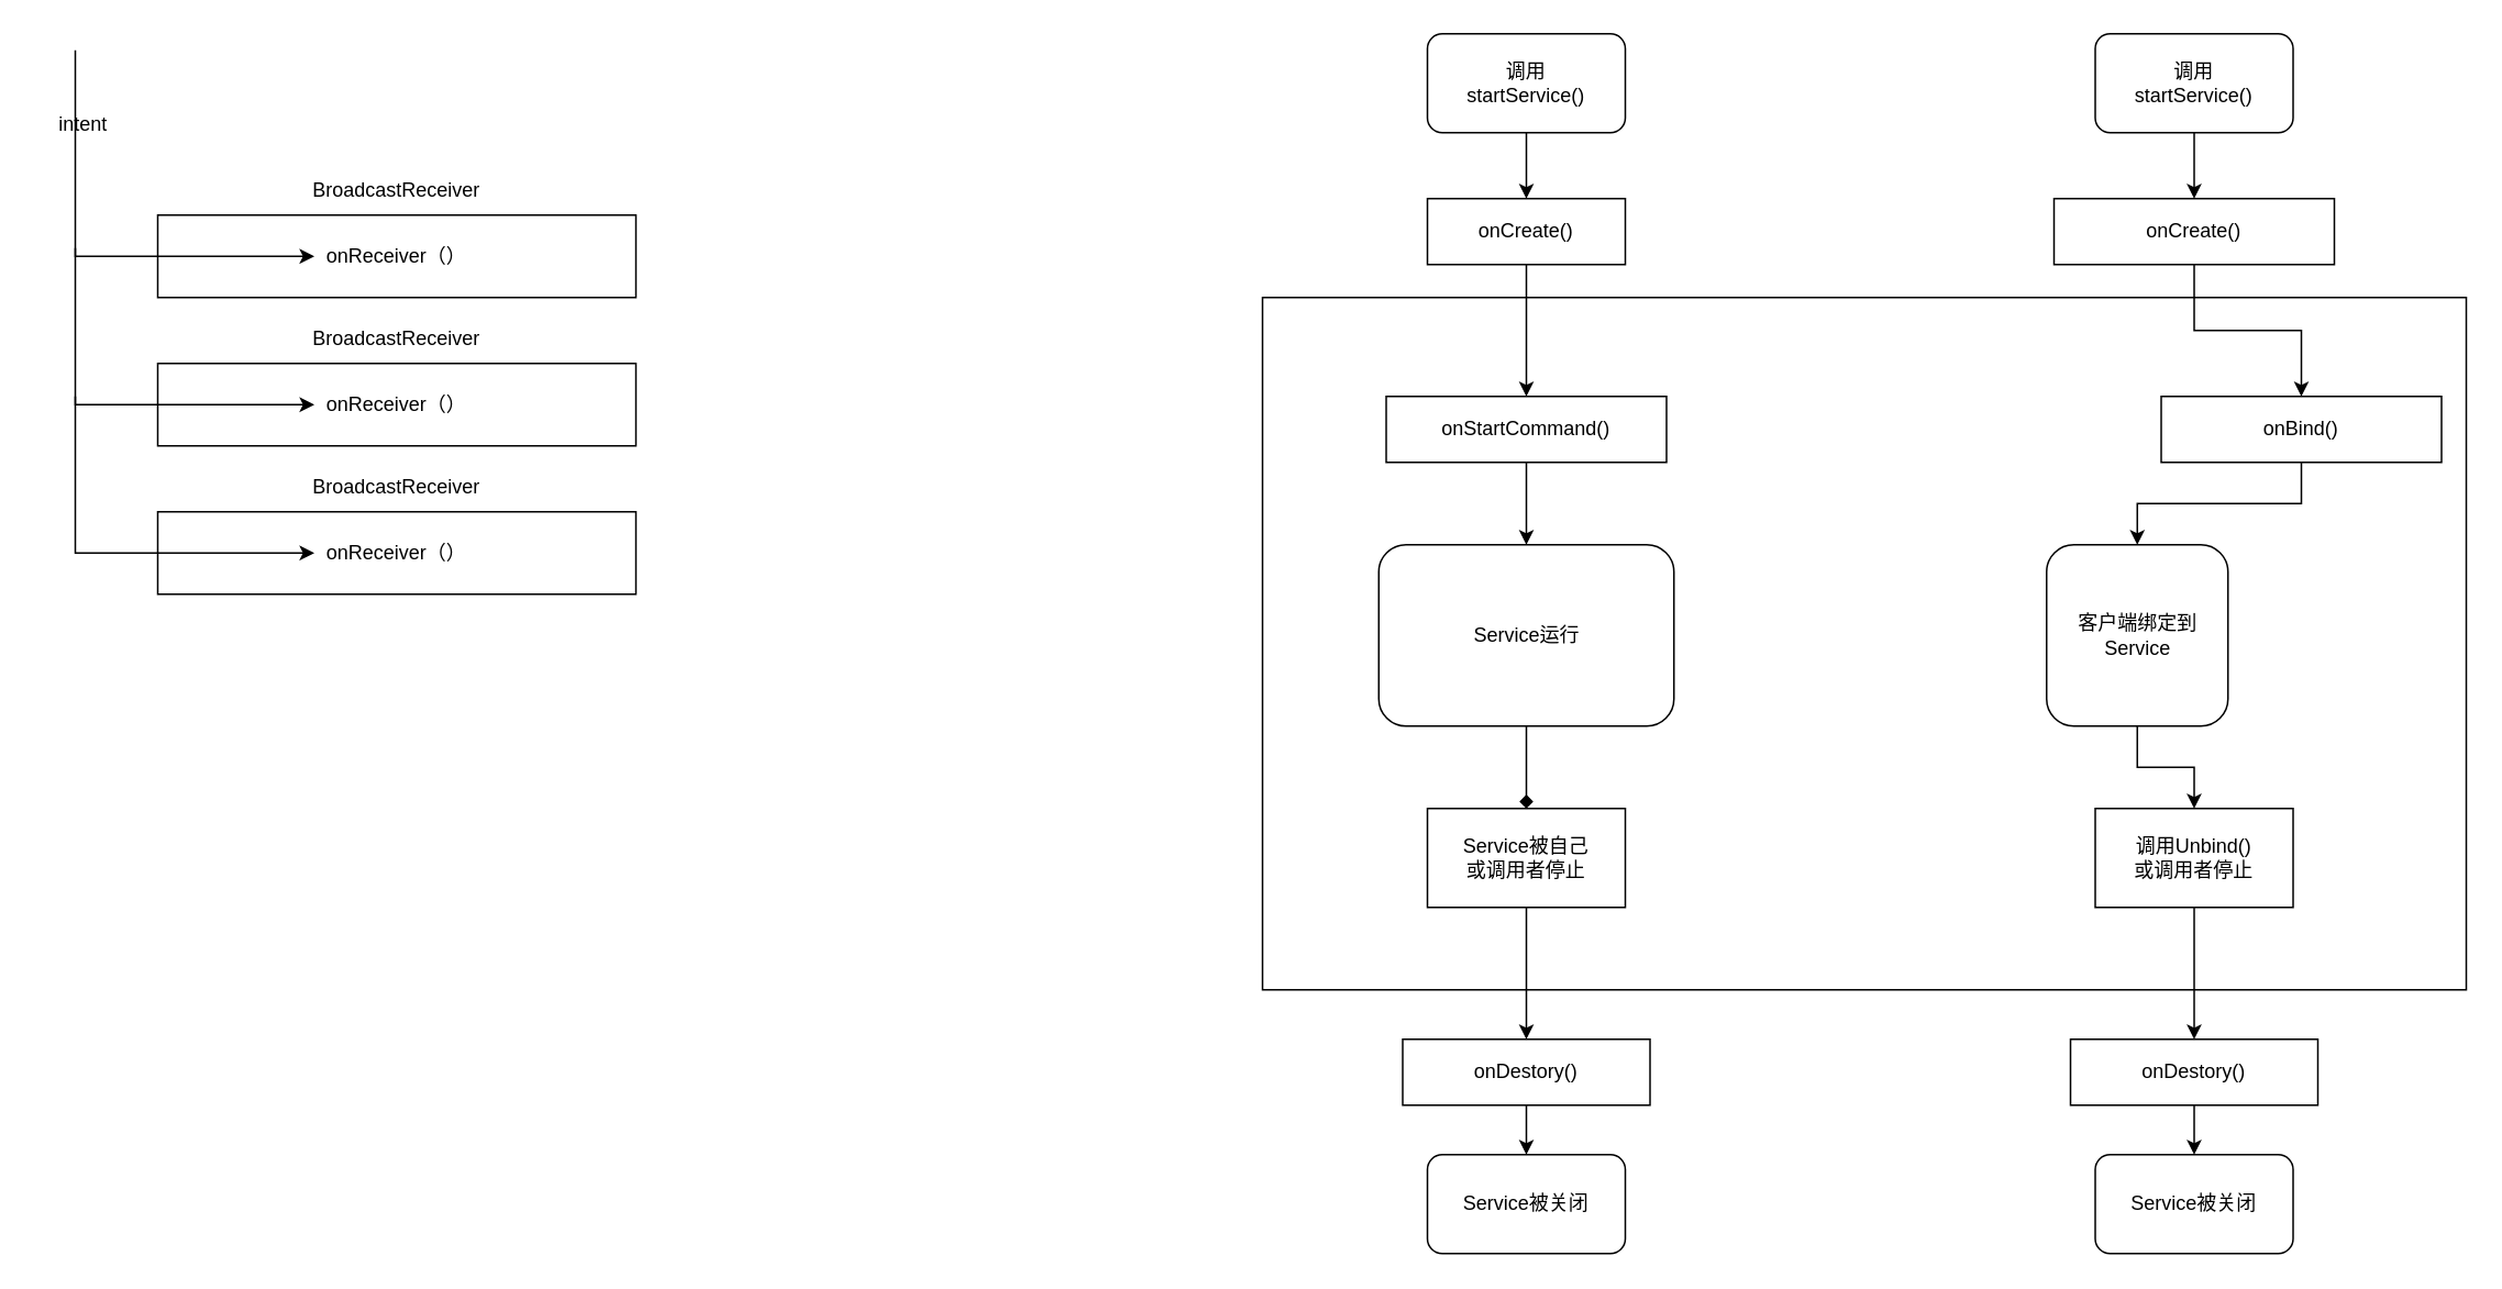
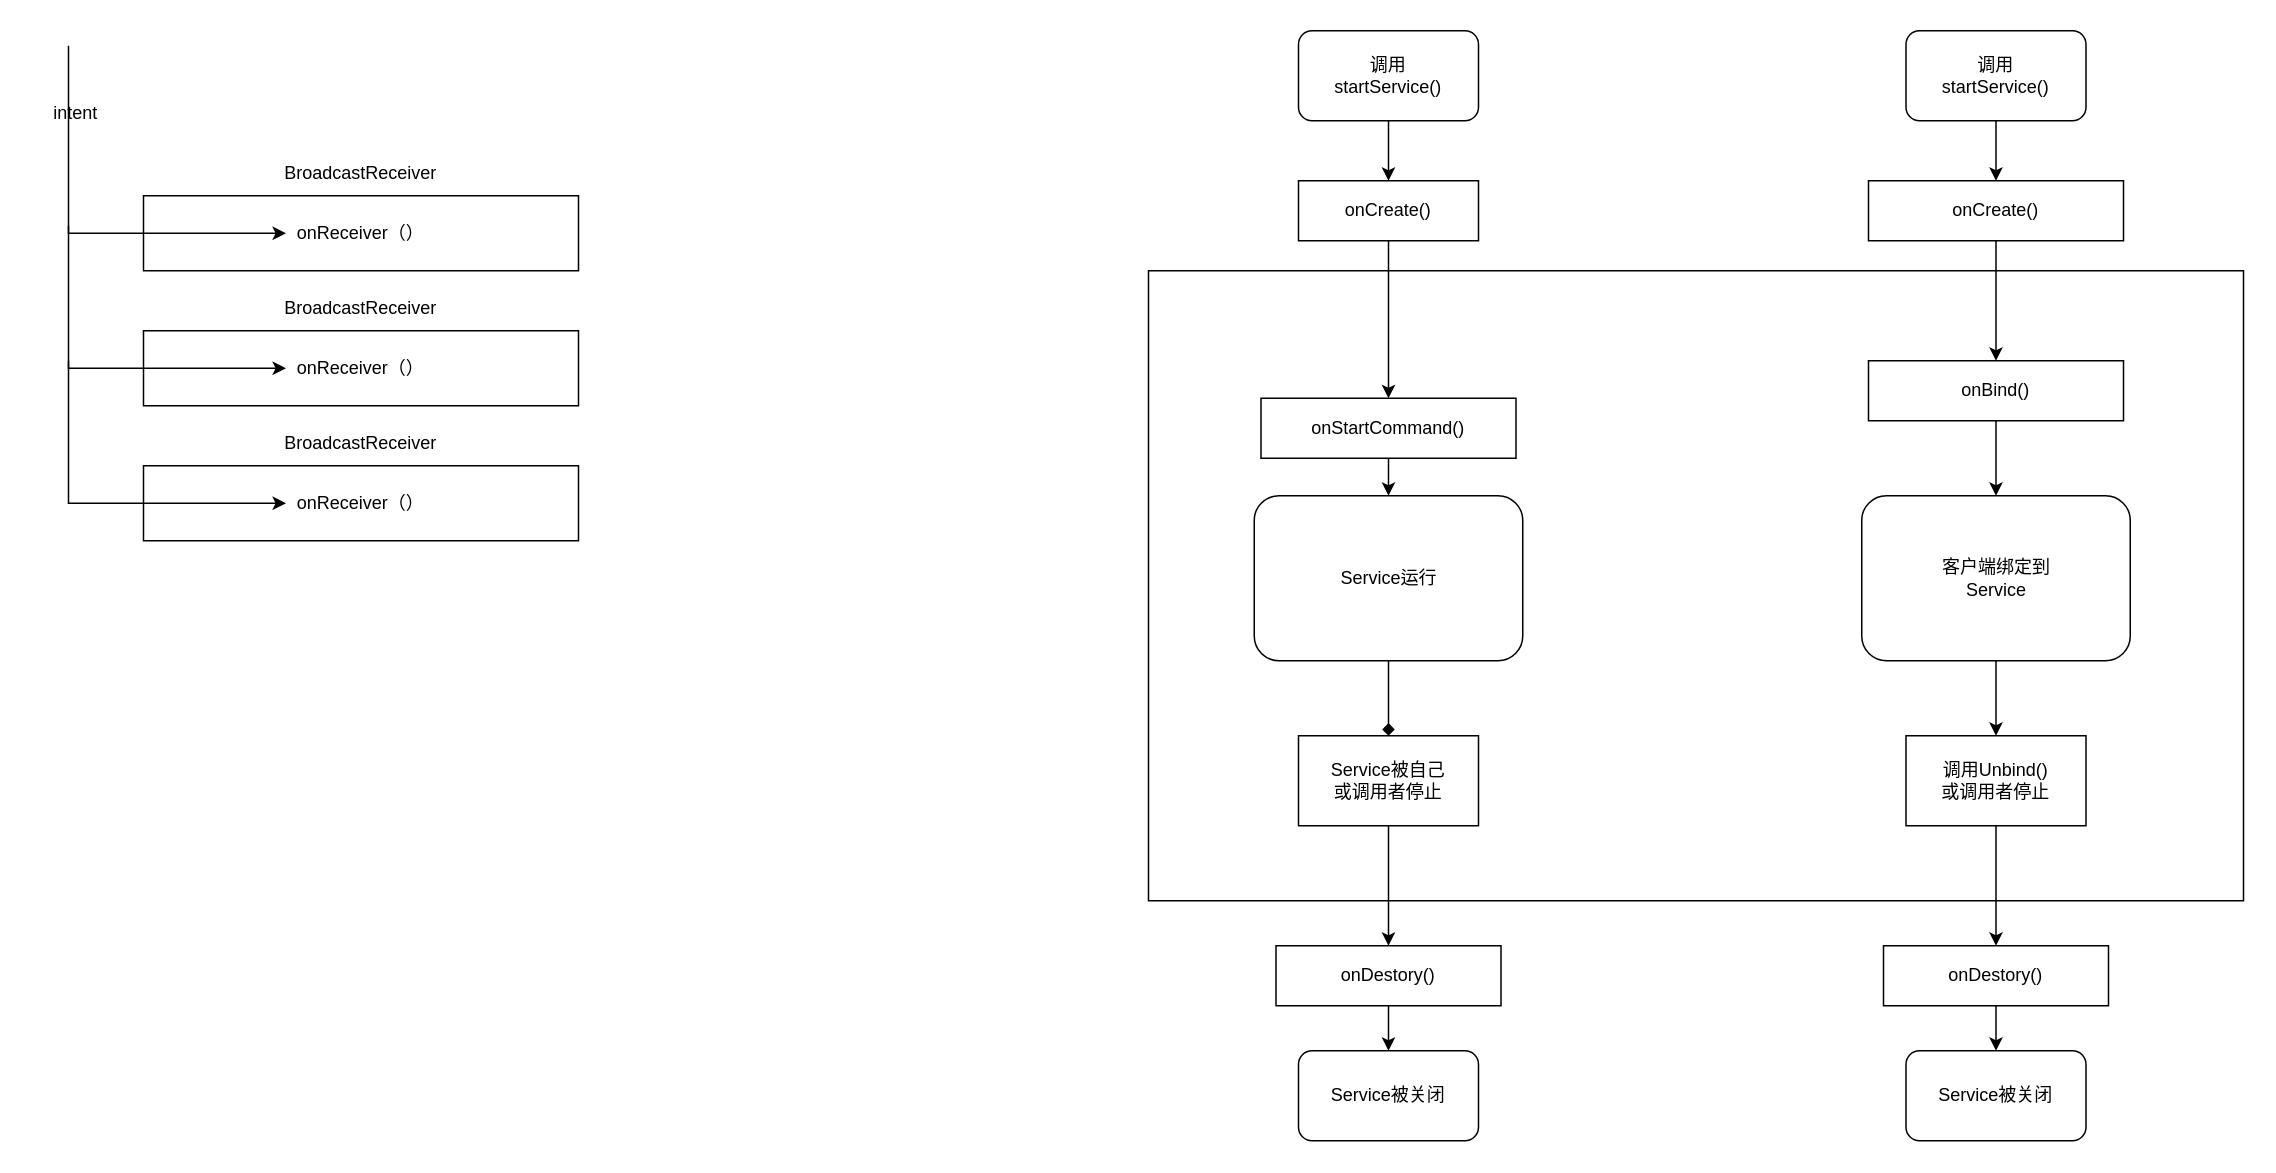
  <mxCell id="0" />
  <mxCell id="1" parent="0" />
  <mxCell id="2" value="" style="rounded=0;whiteSpace=wrap;html=1;" parent="1" vertex="1"><mxGeometry x="95" y="130" width="290" height="50" as="geometry" /></mxCell>
  <mxCell id="3" value="BroadcastReceiver" style="text;html=1;align=center;verticalAlign=middle;whiteSpace=wrap;rounded=0;" parent="1" vertex="1"><mxGeometry x="210" y="100" width="60" height="30" as="geometry" /></mxCell>
  <mxCell id="4" value="onReceiver（）" style="text;html=1;align=center;verticalAlign=middle;whiteSpace=wrap;rounded=0;" parent="1" vertex="1"><mxGeometry x="190" y="140" width="100" height="30" as="geometry" /></mxCell>
  <mxCell id="5" value="" style="endArrow=classic;html=1;rounded=0;entryX=0;entryY=0.5;entryDx=0;entryDy=0;" parent="1" target="4" edge="1"><mxGeometry width="50" height="50" relative="1" as="geometry"><mxPoint x="45" y="30" as="sourcePoint" /><mxPoint x="165" y="350" as="targetPoint" /><Array as="points"><mxPoint x="45" y="155" /></Array></mxGeometry></mxCell>
  <mxCell id="6" value="" style="rounded=0;whiteSpace=wrap;html=1;" parent="1" vertex="1"><mxGeometry x="95" y="220" width="290" height="50" as="geometry" /></mxCell>
  <mxCell id="7" value="BroadcastReceiver" style="text;html=1;align=center;verticalAlign=middle;whiteSpace=wrap;rounded=0;" parent="1" vertex="1"><mxGeometry x="210" y="190" width="60" height="30" as="geometry" /></mxCell>
  <mxCell id="8" value="onReceiver（）" style="text;html=1;align=center;verticalAlign=middle;whiteSpace=wrap;rounded=0;" parent="1" vertex="1"><mxGeometry x="190" y="230" width="100" height="30" as="geometry" /></mxCell>
  <mxCell id="9" value="" style="rounded=0;whiteSpace=wrap;html=1;" parent="1" vertex="1"><mxGeometry x="95" y="310" width="290" height="50" as="geometry" /></mxCell>
  <mxCell id="10" value="BroadcastReceiver" style="text;html=1;align=center;verticalAlign=middle;whiteSpace=wrap;rounded=0;" parent="1" vertex="1"><mxGeometry x="210" y="280" width="60" height="30" as="geometry" /></mxCell>
  <mxCell id="11" value="onReceiver（）" style="text;html=1;align=center;verticalAlign=middle;whiteSpace=wrap;rounded=0;" parent="1" vertex="1"><mxGeometry x="190" y="320" width="100" height="30" as="geometry" /></mxCell>
  <mxCell id="12" value="" style="endArrow=classic;html=1;rounded=0;entryX=0;entryY=0.5;entryDx=0;entryDy=0;" parent="1" target="8" edge="1"><mxGeometry width="50" height="50" relative="1" as="geometry"><mxPoint x="45" y="150" as="sourcePoint" /><mxPoint x="165" y="350" as="targetPoint" /><Array as="points"><mxPoint x="45" y="245" /></Array></mxGeometry></mxCell>
  <mxCell id="13" value="" style="endArrow=classic;html=1;rounded=0;" parent="1" target="11" edge="1"><mxGeometry width="50" height="50" relative="1" as="geometry"><mxPoint x="45" y="240" as="sourcePoint" /><mxPoint x="105" y="280" as="targetPoint" /><Array as="points"><mxPoint x="45" y="335" /></Array></mxGeometry></mxCell>
  <mxCell id="14" value="intent" style="text;html=1;align=center;verticalAlign=middle;whiteSpace=wrap;rounded=0;" parent="1" vertex="1"><mxGeometry x="20" y="60" width="60" height="30" as="geometry" /></mxCell>
  <mxCell id="15" value="" style="rounded=0;whiteSpace=wrap;html=1;" vertex="1" parent="1"><mxGeometry x="765" y="180" width="730" height="420" as="geometry" /></mxCell>
  <mxCell id="16" style="edgeStyle=orthogonalEdgeStyle;rounded=0;orthogonalLoop=1;jettySize=auto;html=1;exitX=0.5;exitY=1;exitDx=0;exitDy=0;" edge="1" parent="1" source="17" target="21"><mxGeometry relative="1" as="geometry" /></mxCell>
  <mxCell id="17" value="调用&lt;div&gt;startService()&lt;/div&gt;" style="rounded=1;whiteSpace=wrap;html=1;" vertex="1" parent="1"><mxGeometry x="865" y="20" width="120" height="60" as="geometry" /></mxCell>
  <mxCell id="18" style="edgeStyle=orthogonalEdgeStyle;rounded=0;orthogonalLoop=1;jettySize=auto;html=1;exitX=0.5;exitY=1;exitDx=0;exitDy=0;entryX=0.5;entryY=0;entryDx=0;entryDy=0;" edge="1" parent="1" source="19" target="23"><mxGeometry relative="1" as="geometry" /></mxCell>
  <mxCell id="19" value="调用&lt;div&gt;startService()&lt;/div&gt;" style="rounded=1;whiteSpace=wrap;html=1;" vertex="1" parent="1"><mxGeometry x="1270" y="20" width="120" height="60" as="geometry" /></mxCell>
  <mxCell id="20" style="edgeStyle=orthogonalEdgeStyle;rounded=0;orthogonalLoop=1;jettySize=auto;html=1;exitX=0.5;exitY=1;exitDx=0;exitDy=0;entryX=0.5;entryY=0;entryDx=0;entryDy=0;" edge="1" parent="1" source="21" target="25"><mxGeometry relative="1" as="geometry" /></mxCell>
  <mxCell id="21" value="onCreate()" style="rounded=0;whiteSpace=wrap;html=1;" vertex="1" parent="1"><mxGeometry x="865" y="120" width="120" height="40" as="geometry" /></mxCell>
  <mxCell id="22" style="edgeStyle=orthogonalEdgeStyle;rounded=0;orthogonalLoop=1;jettySize=auto;html=1;exitX=0.5;exitY=1;exitDx=0;exitDy=0;entryX=0.5;entryY=0;entryDx=0;entryDy=0;" edge="1" parent="1" source="23" target="31"><mxGeometry relative="1" as="geometry" /></mxCell>
  <mxCell id="23" value="onCreate()" style="rounded=0;whiteSpace=wrap;html=1;" vertex="1" parent="1"><mxGeometry x="1245" y="120" width="170" height="40" as="geometry" /></mxCell>
  <mxCell id="24" style="edgeStyle=orthogonalEdgeStyle;rounded=0;orthogonalLoop=1;jettySize=auto;html=1;exitX=0.5;exitY=1;exitDx=0;exitDy=0;entryX=0.5;entryY=0;entryDx=0;entryDy=0;" edge="1" parent="1" source="25" target="27"><mxGeometry relative="1" as="geometry" /></mxCell>
- <mxCell id="25" value="onStartCommand()" style="rounded=0;whiteSpace=wrap;html=1;" vertex="1" parent="1"><mxGeometry x="840" y="240" width="170" height="40" as="geometry" /></mxCell>
+ <mxCell id="25" value="onStartCommand()" style="rounded=0;whiteSpace=wrap;html=1;" vertex="1" parent="1"><mxGeometry x="840" y="265" width="170" height="40" as="geometry" /></mxCell>
  <mxCell id="26" style="edgeStyle=orthogonalEdgeStyle;rounded=0;orthogonalLoop=1;jettySize=auto;html=1;exitX=0.5;exitY=1;exitDx=0;exitDy=0;entryX=0.5;entryY=0;entryDx=0;entryDy=0;endArrow=diamond;" edge="1" parent="1" source="27" target="29"><mxGeometry relative="1" as="geometry" /></mxCell>
  <mxCell id="27" value="Service运行" style="rounded=1;whiteSpace=wrap;html=1;" vertex="1" parent="1"><mxGeometry x="835.5" y="330" width="179" height="110" as="geometry" /></mxCell>
  <mxCell id="28" style="edgeStyle=orthogonalEdgeStyle;rounded=0;orthogonalLoop=1;jettySize=auto;html=1;exitX=0.5;exitY=1;exitDx=0;exitDy=0;entryX=0.5;entryY=0;entryDx=0;entryDy=0;" edge="1" parent="1" source="29" target="37"><mxGeometry relative="1" as="geometry" /></mxCell>
  <mxCell id="29" value="Service被自己&lt;div&gt;或调用者停止&lt;/div&gt;" style="rounded=0;whiteSpace=wrap;html=1;" vertex="1" parent="1"><mxGeometry x="865" y="490" width="120" height="60" as="geometry" /></mxCell>
  <mxCell id="30" style="edgeStyle=orthogonalEdgeStyle;rounded=0;orthogonalLoop=1;jettySize=auto;html=1;exitX=0.5;exitY=1;exitDx=0;exitDy=0;" edge="1" parent="1" source="31" target="33"><mxGeometry relative="1" as="geometry" /></mxCell>
- <mxCell id="31" value="onBind()" style="rounded=0;whiteSpace=wrap;html=1;" vertex="1" parent="1"><mxGeometry x="1310" y="240" width="170" height="40" as="geometry" /></mxCell>
+ <mxCell id="31" value="onBind()" style="rounded=0;whiteSpace=wrap;html=1;" vertex="1" parent="1"><mxGeometry x="1245" y="240" width="170" height="40" as="geometry" /></mxCell>
  <mxCell id="32" style="edgeStyle=orthogonalEdgeStyle;rounded=0;orthogonalLoop=1;jettySize=auto;html=1;exitX=0.5;exitY=1;exitDx=0;exitDy=0;entryX=0.5;entryY=0;entryDx=0;entryDy=0;" edge="1" parent="1" source="33" target="35"><mxGeometry relative="1" as="geometry" /></mxCell>
- <mxCell id="33" value="客户端绑定到&lt;div&gt;Service&lt;/div&gt;" style="rounded=1;whiteSpace=wrap;html=1;" vertex="1" parent="1"><mxGeometry x="1240.5" y="330" width="110" height="110" as="geometry" /></mxCell>
+ <mxCell id="33" value="客户端绑定到&lt;div&gt;Service&lt;/div&gt;" style="rounded=1;whiteSpace=wrap;html=1;" vertex="1" parent="1"><mxGeometry x="1240.5" y="330" width="179" height="110" as="geometry" /></mxCell>
  <mxCell id="34" style="edgeStyle=orthogonalEdgeStyle;rounded=0;orthogonalLoop=1;jettySize=auto;html=1;exitX=0.5;exitY=1;exitDx=0;exitDy=0;entryX=0.5;entryY=0;entryDx=0;entryDy=0;" edge="1" parent="1" source="35" target="39"><mxGeometry relative="1" as="geometry" /></mxCell>
  <mxCell id="35" value="调用Unbind()&lt;div&gt;或调用者停止&lt;/div&gt;" style="rounded=0;whiteSpace=wrap;html=1;" vertex="1" parent="1"><mxGeometry x="1270" y="490" width="120" height="60" as="geometry" /></mxCell>
  <mxCell id="36" style="edgeStyle=orthogonalEdgeStyle;rounded=0;orthogonalLoop=1;jettySize=auto;html=1;exitX=0.5;exitY=1;exitDx=0;exitDy=0;entryX=0.5;entryY=0;entryDx=0;entryDy=0;" edge="1" parent="1" source="37" target="40"><mxGeometry relative="1" as="geometry" /></mxCell>
  <mxCell id="37" value="onDestory()" style="rounded=0;whiteSpace=wrap;html=1;" vertex="1" parent="1"><mxGeometry x="850" y="630" width="150" height="40" as="geometry" /></mxCell>
  <mxCell id="38" style="edgeStyle=orthogonalEdgeStyle;rounded=0;orthogonalLoop=1;jettySize=auto;html=1;exitX=0.5;exitY=1;exitDx=0;exitDy=0;entryX=0.5;entryY=0;entryDx=0;entryDy=0;" edge="1" parent="1" source="39" target="41"><mxGeometry relative="1" as="geometry" /></mxCell>
  <mxCell id="39" value="onDestory()" style="rounded=0;whiteSpace=wrap;html=1;" vertex="1" parent="1"><mxGeometry x="1255" y="630" width="150" height="40" as="geometry" /></mxCell>
  <mxCell id="40" value="Service被关闭" style="rounded=1;whiteSpace=wrap;html=1;" vertex="1" parent="1"><mxGeometry x="865" y="700" width="120" height="60" as="geometry" /></mxCell>
  <mxCell id="41" value="Service被关闭" style="rounded=1;whiteSpace=wrap;html=1;" vertex="1" parent="1"><mxGeometry x="1270" y="700" width="120" height="60" as="geometry" /></mxCell>
